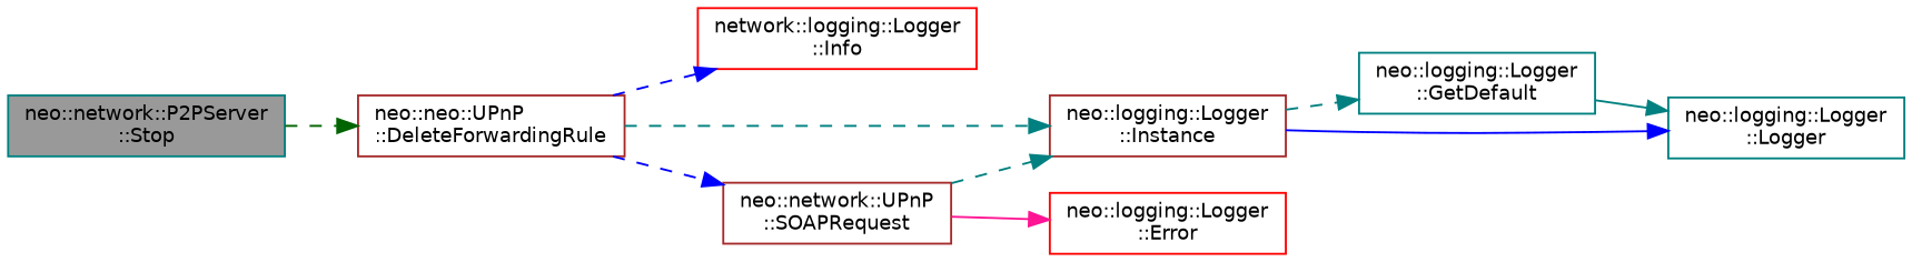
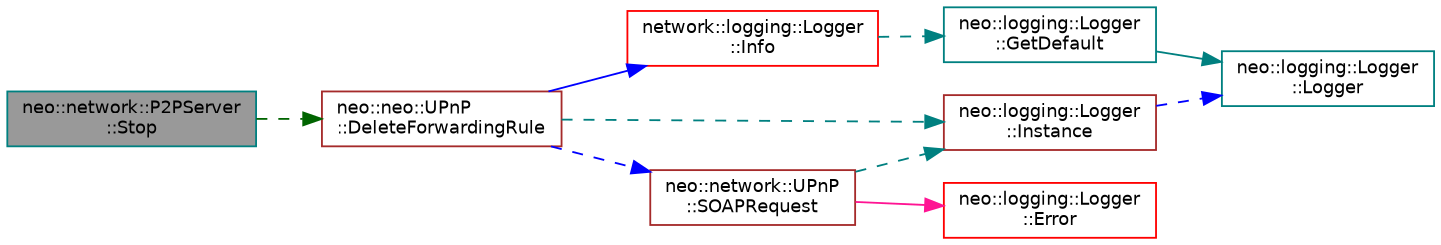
  digraph {
    rankdir=LR
    node [color=teal fillcolor=white fontname=Helvetica fontsize=10 shape=box style=filled]
    edge [color=teal fontname=Helvetica fontsize=10 labelfontname=Helvetica labelfontsize=10 style=dashed]
    n1 [fillcolor=grey60 fontcolor=black height=0.2 label="neo::network::P2PServer\l::Stop" width=0.4]
    n2 [color=brown height=0.2 label="neo::neo::UPnP\l::DeleteForwardingRule" width=0.4]
    n3 [color=red height=0.2 label="network::logging::Logger\l::Info" width=0.4]
    n4 [color=brown height=0.2 label="neo::logging::Logger\l::Instance" width=0.4]
    n5 [color=brown height=0.2 label="neo::network::UPnP\l::SOAPRequest" width=0.4]
    n6 [height=0.2 label="neo::logging::Logger\l::GetDefault" width=0.4]
    n7 [height=0.2 label="neo::logging::Logger\l::Logger" width=0.4]
    n8 [color=red height=0.2 label="neo::logging::Logger\l::Error" width=0.4]
    n1 -> n2 [color=darkgreen]
-   n2 -> n3 [color=blue]
+   n2 -> n3 [color=blue style=solid]
    n2 -> n4
    n2 -> n5 [color=blue]
-   n4 -> n6
-   n4 -> n7 [color=blue style=solid]
+   n3 -> n6
+   n4 -> n7 [color=blue]
    n5 -> n4
    n5 -> n8 [color=deeppink style=solid]
    n6 -> n7 [style=solid]
  }
